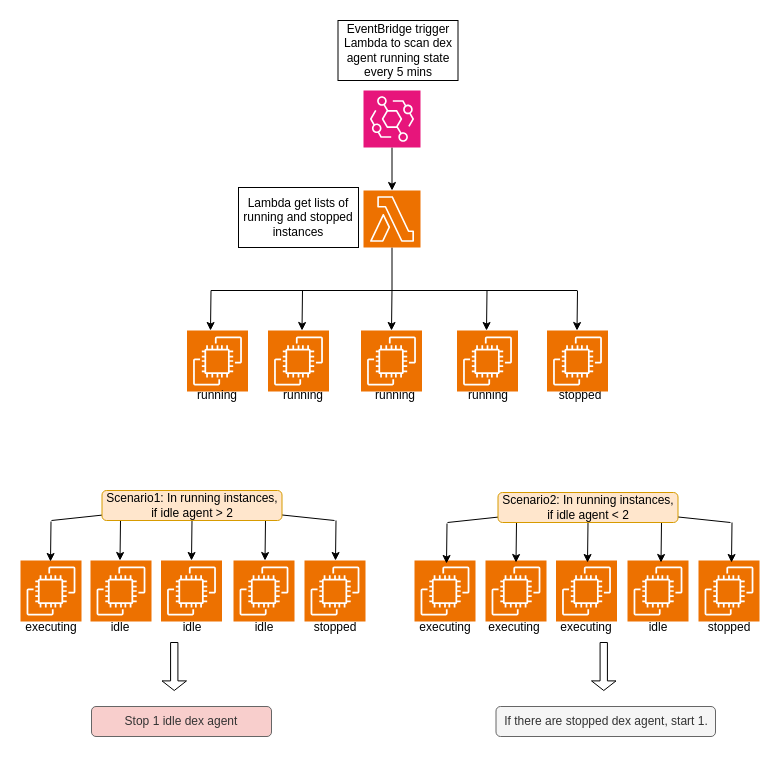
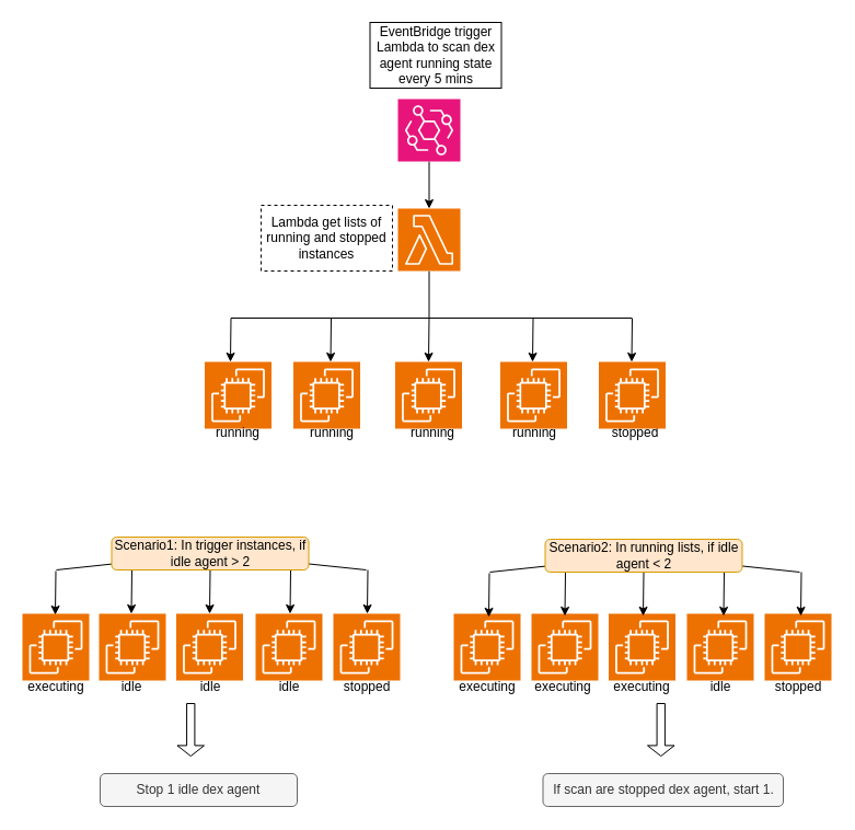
  <mxCell id="0" />
  <mxCell id="1" parent="0" />
  <mxCell id="2" style="edgeStyle=orthogonalEdgeStyle;rounded=0;orthogonalLoop=1;jettySize=auto;html=1;" edge="1" parent="1" source="3" target="5"><mxGeometry relative="1" as="geometry" /></mxCell>
  <mxCell id="3" value="" style="sketch=0;points=[[0,0,0],[0.25,0,0],[0.5,0,0],[0.75,0,0],[1,0,0],[0,1,0],[0.25,1,0],[0.5,1,0],[0.75,1,0],[1,1,0],[0,0.25,0],[0,0.5,0],[0,0.75,0],[1,0.25,0],[1,0.5,0],[1,0.75,0]];outlineConnect=0;fontColor=#232F3E;fillColor=#E7157B;strokeColor=#ffffff;dashed=0;verticalLabelPosition=bottom;verticalAlign=top;align=center;html=1;fontSize=12;fontStyle=0;aspect=fixed;shape=mxgraph.aws4.resourceIcon;resIcon=mxgraph.aws4.eventbridge;" vertex="1" parent="1"><mxGeometry x="363" y="90" width="57" height="57" as="geometry" /></mxCell>
  <mxCell id="4" style="edgeStyle=orthogonalEdgeStyle;rounded=0;orthogonalLoop=1;jettySize=auto;html=1;" edge="1" parent="1" source="5" target="23"><mxGeometry relative="1" as="geometry" /></mxCell>
  <mxCell id="5" value="" style="sketch=0;points=[[0,0,0],[0.25,0,0],[0.5,0,0],[0.75,0,0],[1,0,0],[0,1,0],[0.25,1,0],[0.5,1,0],[0.75,1,0],[1,1,0],[0,0.25,0],[0,0.5,0],[0,0.75,0],[1,0.25,0],[1,0.5,0],[1,0.75,0]];outlineConnect=0;fontColor=#232F3E;fillColor=#ED7100;strokeColor=#ffffff;dashed=0;verticalLabelPosition=bottom;verticalAlign=top;align=center;html=1;fontSize=12;fontStyle=0;aspect=fixed;shape=mxgraph.aws4.resourceIcon;resIcon=mxgraph.aws4.lambda;" vertex="1" parent="1"><mxGeometry x="363" y="190" width="57" height="57" as="geometry" /></mxCell>
  <mxCell id="6" value="" style="sketch=0;points=[[0,0,0],[0.25,0,0],[0.5,0,0],[0.75,0,0],[1,0,0],[0,1,0],[0.25,1,0],[0.5,1,0],[0.75,1,0],[1,1,0],[0,0.25,0],[0,0.5,0],[0,0.75,0],[1,0.25,0],[1,0.5,0],[1,0.75,0]];outlineConnect=0;fontColor=#232F3E;fillColor=#ED7100;strokeColor=#ffffff;dashed=0;verticalLabelPosition=bottom;verticalAlign=top;align=center;html=1;fontSize=12;fontStyle=0;aspect=fixed;shape=mxgraph.aws4.resourceIcon;resIcon=mxgraph.aws4.ec2;" vertex="1" parent="1"><mxGeometry x="186.5" y="330" width="61" height="61" as="geometry" /></mxCell>
  <mxCell id="7" value="" style="endArrow=none;html=1;rounded=0;" edge="1" parent="1"><mxGeometry width="50" height="50" relative="1" as="geometry"><mxPoint x="210.5" y="290" as="sourcePoint" /><mxPoint x="576.5" y="290" as="targetPoint" /></mxGeometry></mxCell>
  <mxCell id="8" value="" style="endArrow=classic;html=1;rounded=0;" edge="1" parent="1"><mxGeometry width="50" height="50" relative="1" as="geometry"><mxPoint x="210.5" y="290" as="sourcePoint" /><mxPoint x="210" y="330" as="targetPoint" /></mxGeometry></mxCell>
  <mxCell id="9" value="" style="endArrow=classic;html=1;rounded=0;" edge="1" parent="1"><mxGeometry width="50" height="50" relative="1" as="geometry"><mxPoint x="302" y="290" as="sourcePoint" /><mxPoint x="301.5" y="330" as="targetPoint" /></mxGeometry></mxCell>
  <mxCell id="10" value="" style="endArrow=classic;html=1;rounded=0;" edge="1" parent="1"><mxGeometry width="50" height="50" relative="1" as="geometry"><mxPoint x="486.5" y="290" as="sourcePoint" /><mxPoint x="486" y="330" as="targetPoint" /></mxGeometry></mxCell>
  <mxCell id="11" value="" style="endArrow=classic;html=1;rounded=0;" edge="1" parent="1"><mxGeometry width="50" height="50" relative="1" as="geometry"><mxPoint x="577" y="290" as="sourcePoint" /><mxPoint x="576.5" y="330" as="targetPoint" /></mxGeometry></mxCell>
  <mxCell id="12" value="running" style="text;html=1;align=center;verticalAlign=middle;whiteSpace=wrap;rounded=0;" vertex="1" parent="1"><mxGeometry x="186.5" y="380" width="60" height="30" as="geometry" /></mxCell>
  <mxCell id="13" value="running" style="text;html=1;align=center;verticalAlign=middle;whiteSpace=wrap;rounded=0;" vertex="1" parent="1"><mxGeometry x="272.5" y="380" width="60" height="30" as="geometry" /></mxCell>
  <mxCell id="14" value="running" style="text;html=1;align=center;verticalAlign=middle;whiteSpace=wrap;rounded=0;" vertex="1" parent="1"><mxGeometry x="365" y="380" width="60" height="30" as="geometry" /></mxCell>
  <mxCell id="15" value="running" style="text;html=1;align=center;verticalAlign=middle;whiteSpace=wrap;rounded=0;" vertex="1" parent="1"><mxGeometry x="457.5" y="380" width="60" height="30" as="geometry" /></mxCell>
  <mxCell id="16" value="stopped" style="text;html=1;align=center;verticalAlign=middle;whiteSpace=wrap;rounded=0;" vertex="1" parent="1"><mxGeometry x="550" y="380" width="60" height="30" as="geometry" /></mxCell>
  <mxCell id="17" value="executing" style="text;html=1;align=center;verticalAlign=middle;whiteSpace=wrap;rounded=0;" vertex="1" parent="1"><mxGeometry x="21" y="612" width="60" height="30" as="geometry" /></mxCell>
  <mxCell id="18" value="idle" style="text;html=1;align=center;verticalAlign=middle;whiteSpace=wrap;rounded=0;" vertex="1" parent="1"><mxGeometry x="90" y="612" width="60" height="30" as="geometry" /></mxCell>
  <mxCell id="19" value="idle" style="text;html=1;align=center;verticalAlign=middle;whiteSpace=wrap;rounded=0;" vertex="1" parent="1"><mxGeometry x="161.5" y="612" width="60" height="30" as="geometry" /></mxCell>
  <mxCell id="20" value="idle" style="text;html=1;align=center;verticalAlign=middle;whiteSpace=wrap;rounded=0;" vertex="1" parent="1"><mxGeometry x="234" y="612" width="60" height="30" as="geometry" /></mxCell>
  <mxCell id="21" value="stopped" style="text;html=1;align=center;verticalAlign=middle;whiteSpace=wrap;rounded=0;" vertex="1" parent="1"><mxGeometry x="305" y="612" width="60" height="30" as="geometry" /></mxCell>
  <mxCell id="22" value="" style="sketch=0;points=[[0,0,0],[0.25,0,0],[0.5,0,0],[0.75,0,0],[1,0,0],[0,1,0],[0.25,1,0],[0.5,1,0],[0.75,1,0],[1,1,0],[0,0.25,0],[0,0.5,0],[0,0.75,0],[1,0.25,0],[1,0.5,0],[1,0.75,0]];outlineConnect=0;fontColor=#232F3E;fillColor=#ED7100;strokeColor=#ffffff;dashed=0;verticalLabelPosition=bottom;verticalAlign=top;align=center;html=1;fontSize=12;fontStyle=0;aspect=fixed;shape=mxgraph.aws4.resourceIcon;resIcon=mxgraph.aws4.ec2;" vertex="1" parent="1"><mxGeometry x="160.5" y="560" width="61" height="61" as="geometry" /></mxCell>
  <mxCell id="23" value="" style="sketch=0;points=[[0,0,0],[0.25,0,0],[0.5,0,0],[0.75,0,0],[1,0,0],[0,1,0],[0.25,1,0],[0.5,1,0],[0.75,1,0],[1,1,0],[0,0.25,0],[0,0.5,0],[0,0.75,0],[1,0.25,0],[1,0.5,0],[1,0.75,0]];outlineConnect=0;fontColor=#232F3E;fillColor=#ED7100;strokeColor=#ffffff;dashed=0;verticalLabelPosition=bottom;verticalAlign=top;align=center;html=1;fontSize=12;fontStyle=0;aspect=fixed;shape=mxgraph.aws4.resourceIcon;resIcon=mxgraph.aws4.ec2;" vertex="1" parent="1"><mxGeometry x="360.5" y="330" width="61" height="61" as="geometry" /></mxCell>
  <mxCell id="24" value="" style="sketch=0;points=[[0,0,0],[0.25,0,0],[0.5,0,0],[0.75,0,0],[1,0,0],[0,1,0],[0.25,1,0],[0.5,1,0],[0.75,1,0],[1,1,0],[0,0.25,0],[0,0.5,0],[0,0.75,0],[1,0.25,0],[1,0.5,0],[1,0.75,0]];outlineConnect=0;fontColor=#232F3E;fillColor=#ED7100;strokeColor=#ffffff;dashed=0;verticalLabelPosition=bottom;verticalAlign=top;align=center;html=1;fontSize=12;fontStyle=0;aspect=fixed;shape=mxgraph.aws4.resourceIcon;resIcon=mxgraph.aws4.ec2;" vertex="1" parent="1"><mxGeometry x="267.5" y="330" width="61" height="61" as="geometry" /></mxCell>
  <mxCell id="25" value="" style="sketch=0;points=[[0,0,0],[0.25,0,0],[0.5,0,0],[0.75,0,0],[1,0,0],[0,1,0],[0.25,1,0],[0.5,1,0],[0.75,1,0],[1,1,0],[0,0.25,0],[0,0.5,0],[0,0.75,0],[1,0.25,0],[1,0.5,0],[1,0.75,0]];outlineConnect=0;fontColor=#232F3E;fillColor=#ED7100;strokeColor=#ffffff;dashed=0;verticalLabelPosition=bottom;verticalAlign=top;align=center;html=1;fontSize=12;fontStyle=0;aspect=fixed;shape=mxgraph.aws4.resourceIcon;resIcon=mxgraph.aws4.ec2;" vertex="1" parent="1"><mxGeometry x="456.5" y="330" width="61" height="61" as="geometry" /></mxCell>
  <mxCell id="26" value="" style="sketch=0;points=[[0,0,0],[0.25,0,0],[0.5,0,0],[0.75,0,0],[1,0,0],[0,1,0],[0.25,1,0],[0.5,1,0],[0.75,1,0],[1,1,0],[0,0.25,0],[0,0.5,0],[0,0.75,0],[1,0.25,0],[1,0.5,0],[1,0.75,0]];outlineConnect=0;fontColor=#232F3E;fillColor=#ED7100;strokeColor=#ffffff;dashed=0;verticalLabelPosition=bottom;verticalAlign=top;align=center;html=1;fontSize=12;fontStyle=0;aspect=fixed;shape=mxgraph.aws4.resourceIcon;resIcon=mxgraph.aws4.ec2;" vertex="1" parent="1"><mxGeometry x="546.5" y="330" width="61" height="61" as="geometry" /></mxCell>
  <mxCell id="27" value="" style="sketch=0;points=[[0,0,0],[0.25,0,0],[0.5,0,0],[0.75,0,0],[1,0,0],[0,1,0],[0.25,1,0],[0.5,1,0],[0.75,1,0],[1,1,0],[0,0.25,0],[0,0.5,0],[0,0.75,0],[1,0.25,0],[1,0.5,0],[1,0.75,0]];outlineConnect=0;fontColor=#232F3E;fillColor=#ED7100;strokeColor=#ffffff;dashed=0;verticalLabelPosition=bottom;verticalAlign=top;align=center;html=1;fontSize=12;fontStyle=0;aspect=fixed;shape=mxgraph.aws4.resourceIcon;resIcon=mxgraph.aws4.ec2;" vertex="1" parent="1"><mxGeometry x="233" y="560" width="61" height="61" as="geometry" /></mxCell>
  <mxCell id="28" value="" style="sketch=0;points=[[0,0,0],[0.25,0,0],[0.5,0,0],[0.75,0,0],[1,0,0],[0,1,0],[0.25,1,0],[0.5,1,0],[0.75,1,0],[1,1,0],[0,0.25,0],[0,0.5,0],[0,0.75,0],[1,0.25,0],[1,0.5,0],[1,0.75,0]];outlineConnect=0;fontColor=#232F3E;fillColor=#ED7100;strokeColor=#ffffff;dashed=0;verticalLabelPosition=bottom;verticalAlign=top;align=center;html=1;fontSize=12;fontStyle=0;aspect=fixed;shape=mxgraph.aws4.resourceIcon;resIcon=mxgraph.aws4.ec2;" vertex="1" parent="1"><mxGeometry x="304" y="560" width="61" height="61" as="geometry" /></mxCell>
  <mxCell id="29" value="" style="sketch=0;points=[[0,0,0],[0.25,0,0],[0.5,0,0],[0.75,0,0],[1,0,0],[0,1,0],[0.25,1,0],[0.5,1,0],[0.75,1,0],[1,1,0],[0,0.25,0],[0,0.5,0],[0,0.75,0],[1,0.25,0],[1,0.5,0],[1,0.75,0]];outlineConnect=0;fontColor=#232F3E;fillColor=#ED7100;strokeColor=#ffffff;dashed=0;verticalLabelPosition=bottom;verticalAlign=top;align=center;html=1;fontSize=12;fontStyle=0;aspect=fixed;shape=mxgraph.aws4.resourceIcon;resIcon=mxgraph.aws4.ec2;" vertex="1" parent="1"><mxGeometry x="90" y="560" width="61" height="61" as="geometry" /></mxCell>
  <mxCell id="30" value="" style="sketch=0;points=[[0,0,0],[0.25,0,0],[0.5,0,0],[0.75,0,0],[1,0,0],[0,1,0],[0.25,1,0],[0.5,1,0],[0.75,1,0],[1,1,0],[0,0.25,0],[0,0.5,0],[0,0.75,0],[1,0.25,0],[1,0.5,0],[1,0.75,0]];outlineConnect=0;fontColor=#232F3E;fillColor=#ED7100;strokeColor=#ffffff;dashed=0;verticalLabelPosition=bottom;verticalAlign=top;align=center;html=1;fontSize=12;fontStyle=0;aspect=fixed;shape=mxgraph.aws4.resourceIcon;resIcon=mxgraph.aws4.ec2;" vertex="1" parent="1"><mxGeometry x="20" y="560" width="61" height="61" as="geometry" /></mxCell>
  <mxCell id="31" value="executing" style="text;html=1;align=center;verticalAlign=middle;whiteSpace=wrap;rounded=0;" vertex="1" parent="1"><mxGeometry x="415" y="612" width="60" height="30" as="geometry" /></mxCell>
  <mxCell id="32" value="executing" style="text;html=1;align=center;verticalAlign=middle;whiteSpace=wrap;rounded=0;" vertex="1" parent="1"><mxGeometry x="484" y="612" width="60" height="30" as="geometry" /></mxCell>
  <mxCell id="33" value="executing" style="text;html=1;align=center;verticalAlign=middle;whiteSpace=wrap;rounded=0;" vertex="1" parent="1"><mxGeometry x="555.5" y="612" width="60" height="30" as="geometry" /></mxCell>
  <mxCell id="34" value="idle" style="text;html=1;align=center;verticalAlign=middle;whiteSpace=wrap;rounded=0;" vertex="1" parent="1"><mxGeometry x="628" y="612" width="60" height="30" as="geometry" /></mxCell>
  <mxCell id="35" value="stopped" style="text;html=1;align=center;verticalAlign=middle;whiteSpace=wrap;rounded=0;" vertex="1" parent="1"><mxGeometry x="699" y="612" width="60" height="30" as="geometry" /></mxCell>
  <mxCell id="36" value="" style="sketch=0;points=[[0,0,0],[0.25,0,0],[0.5,0,0],[0.75,0,0],[1,0,0],[0,1,0],[0.25,1,0],[0.5,1,0],[0.75,1,0],[1,1,0],[0,0.25,0],[0,0.5,0],[0,0.75,0],[1,0.25,0],[1,0.5,0],[1,0.75,0]];outlineConnect=0;fontColor=#232F3E;fillColor=#ED7100;strokeColor=#ffffff;dashed=0;verticalLabelPosition=bottom;verticalAlign=top;align=center;html=1;fontSize=12;fontStyle=0;aspect=fixed;shape=mxgraph.aws4.resourceIcon;resIcon=mxgraph.aws4.ec2;" vertex="1" parent="1"><mxGeometry x="555.5" y="560" width="61" height="61" as="geometry" /></mxCell>
  <mxCell id="37" value="" style="sketch=0;points=[[0,0,0],[0.25,0,0],[0.5,0,0],[0.75,0,0],[1,0,0],[0,1,0],[0.25,1,0],[0.5,1,0],[0.75,1,0],[1,1,0],[0,0.25,0],[0,0.5,0],[0,0.75,0],[1,0.25,0],[1,0.5,0],[1,0.75,0]];outlineConnect=0;fontColor=#232F3E;fillColor=#ED7100;strokeColor=#ffffff;dashed=0;verticalLabelPosition=bottom;verticalAlign=top;align=center;html=1;fontSize=12;fontStyle=0;aspect=fixed;shape=mxgraph.aws4.resourceIcon;resIcon=mxgraph.aws4.ec2;" vertex="1" parent="1"><mxGeometry x="627" y="560" width="61" height="61" as="geometry" /></mxCell>
  <mxCell id="38" value="" style="sketch=0;points=[[0,0,0],[0.25,0,0],[0.5,0,0],[0.75,0,0],[1,0,0],[0,1,0],[0.25,1,0],[0.5,1,0],[0.75,1,0],[1,1,0],[0,0.25,0],[0,0.5,0],[0,0.75,0],[1,0.25,0],[1,0.5,0],[1,0.75,0]];outlineConnect=0;fontColor=#232F3E;fillColor=#ED7100;strokeColor=#ffffff;dashed=0;verticalLabelPosition=bottom;verticalAlign=top;align=center;html=1;fontSize=12;fontStyle=0;aspect=fixed;shape=mxgraph.aws4.resourceIcon;resIcon=mxgraph.aws4.ec2;" vertex="1" parent="1"><mxGeometry x="698" y="560" width="61" height="61" as="geometry" /></mxCell>
  <mxCell id="39" value="" style="sketch=0;points=[[0,0,0],[0.25,0,0],[0.5,0,0],[0.75,0,0],[1,0,0],[0,1,0],[0.25,1,0],[0.5,1,0],[0.75,1,0],[1,1,0],[0,0.25,0],[0,0.5,0],[0,0.75,0],[1,0.25,0],[1,0.5,0],[1,0.75,0]];outlineConnect=0;fontColor=#232F3E;fillColor=#ED7100;strokeColor=#ffffff;dashed=0;verticalLabelPosition=bottom;verticalAlign=top;align=center;html=1;fontSize=12;fontStyle=0;aspect=fixed;shape=mxgraph.aws4.resourceIcon;resIcon=mxgraph.aws4.ec2;" vertex="1" parent="1"><mxGeometry x="485" y="560" width="61" height="61" as="geometry" /></mxCell>
  <mxCell id="40" value="" style="sketch=0;points=[[0,0,0],[0.25,0,0],[0.5,0,0],[0.75,0,0],[1,0,0],[0,1,0],[0.25,1,0],[0.5,1,0],[0.75,1,0],[1,1,0],[0,0.25,0],[0,0.5,0],[0,0.75,0],[1,0.25,0],[1,0.5,0],[1,0.75,0]];outlineConnect=0;fontColor=#232F3E;fillColor=#ED7100;strokeColor=#ffffff;dashed=0;verticalLabelPosition=bottom;verticalAlign=top;align=center;html=1;fontSize=12;fontStyle=0;aspect=fixed;shape=mxgraph.aws4.resourceIcon;resIcon=mxgraph.aws4.ec2;" vertex="1" parent="1"><mxGeometry x="414" y="560" width="61" height="61" as="geometry" /></mxCell>
  <mxCell id="41" value="" style="endArrow=none;html=1;rounded=0;" edge="1" parent="1" source="54"><mxGeometry width="50" height="50" relative="1" as="geometry"><mxPoint x="51" y="520" as="sourcePoint" /><mxPoint x="334" y="520" as="targetPoint" /></mxGeometry></mxCell>
  <mxCell id="42" value="" style="endArrow=classic;html=1;rounded=0;" edge="1" parent="1"><mxGeometry width="50" height="50" relative="1" as="geometry"><mxPoint x="120" y="520" as="sourcePoint" /><mxPoint x="119.5" y="560" as="targetPoint" /></mxGeometry></mxCell>
  <mxCell id="43" value="" style="endArrow=classic;html=1;rounded=0;" edge="1" parent="1"><mxGeometry width="50" height="50" relative="1" as="geometry"><mxPoint x="191.5" y="520" as="sourcePoint" /><mxPoint x="191" y="560" as="targetPoint" /></mxGeometry></mxCell>
  <mxCell id="44" value="" style="endArrow=classic;html=1;rounded=0;" edge="1" parent="1"><mxGeometry width="50" height="50" relative="1" as="geometry"><mxPoint x="265" y="520" as="sourcePoint" /><mxPoint x="264.5" y="560" as="targetPoint" /></mxGeometry></mxCell>
  <mxCell id="45" value="" style="endArrow=classic;html=1;rounded=0;" edge="1" parent="1"><mxGeometry width="50" height="50" relative="1" as="geometry"><mxPoint x="335.5" y="520" as="sourcePoint" /><mxPoint x="335" y="560" as="targetPoint" /></mxGeometry></mxCell>
  <mxCell id="46" value="" style="endArrow=classic;html=1;rounded=0;" edge="1" parent="1"><mxGeometry width="50" height="50" relative="1" as="geometry"><mxPoint x="50.5" y="521" as="sourcePoint" /><mxPoint x="50" y="561" as="targetPoint" /></mxGeometry></mxCell>
  <mxCell id="47" value="" style="shape=singleArrow;direction=south;whiteSpace=wrap;html=1;" vertex="1" parent="1"><mxGeometry x="161.5" y="642" width="24.5" height="48" as="geometry" /></mxCell>
- <mxCell id="48" value="If there are stopped dex agent, start 1." style="rounded=1;whiteSpace=wrap;html=1;fillColor=#f5f5f5;strokeColor=#666666;fontColor=#333333;" vertex="1" parent="1"><mxGeometry x="495.5" y="706" width="219.5" height="30" as="geometry" /></mxCell>
- <mxCell id="49" value="Stop 1 idle dex agent" style="rounded=1;whiteSpace=wrap;html=1;fillColor=#f8cecc;strokeColor=#666666;fontColor=#333333;" vertex="1" parent="1"><mxGeometry x="91" y="706" width="180" height="30" as="geometry" /></mxCell>
+ <mxCell id="48" value="If scan are stopped dex agent, start 1." style="rounded=1;whiteSpace=wrap;html=1;fillColor=#f5f5f5;strokeColor=#666666;fontColor=#333333;" vertex="1" parent="1"><mxGeometry x="495.5" y="706" width="219.5" height="30" as="geometry" /></mxCell>
+ <mxCell id="49" value="Stop 1 idle dex agent" style="rounded=1;whiteSpace=wrap;html=1;fillColor=#f5f5f5;strokeColor=#666666;fontColor=#333333;" vertex="1" parent="1"><mxGeometry x="91" y="706" width="180" height="30" as="geometry" /></mxCell>
  <mxCell id="50" value="" style="shape=singleArrow;direction=south;whiteSpace=wrap;html=1;" vertex="1" parent="1"><mxGeometry x="591" y="642" width="24.5" height="48" as="geometry" /></mxCell>
  <mxCell id="51" value="EventBridge trigger Lambda to scan dex agent running state every 5 mins" style="rounded=0;whiteSpace=wrap;html=1;" vertex="1" parent="1"><mxGeometry x="337.5" y="20" width="120" height="60" as="geometry" /></mxCell>
- <mxCell id="52" value="Lambda get lists of running and stopped instances" style="rounded=0;whiteSpace=wrap;html=1;" vertex="1" parent="1"><mxGeometry x="238" y="187" width="120" height="60" as="geometry" /></mxCell>
+ <mxCell id="52" value="Lambda get lists of running and stopped instances" style="rounded=0;whiteSpace=wrap;html=1;dashed=1;" vertex="1" parent="1"><mxGeometry x="238" y="187" width="120" height="60" as="geometry" /></mxCell>
  <mxCell id="53" value="" style="endArrow=none;html=1;rounded=0;" edge="1" parent="1" target="54"><mxGeometry width="50" height="50" relative="1" as="geometry"><mxPoint x="51" y="520" as="sourcePoint" /><mxPoint x="334" y="520" as="targetPoint" /></mxGeometry></mxCell>
- <mxCell id="54" value="Scenario1: In running instances, if idle agent &amp;gt; 2" style="rounded=1;whiteSpace=wrap;html=1;fillColor=#ffe6cc;strokeColor=#d79b00;" vertex="1" parent="1"><mxGeometry x="101.5" y="490" width="180" height="30" as="geometry" /></mxCell>
+ <mxCell id="54" value="Scenario1: In trigger instances, if idle agent &amp;gt; 2" style="rounded=1;whiteSpace=wrap;html=1;fillColor=#ffe6cc;strokeColor=#d79b00;" vertex="1" parent="1"><mxGeometry x="101.5" y="490" width="180" height="30" as="geometry" /></mxCell>
  <mxCell id="55" value="" style="endArrow=none;html=1;rounded=0;" edge="1" parent="1" source="62"><mxGeometry width="50" height="50" relative="1" as="geometry"><mxPoint x="447" y="522" as="sourcePoint" /><mxPoint x="730" y="522" as="targetPoint" /></mxGeometry></mxCell>
  <mxCell id="56" value="" style="endArrow=classic;html=1;rounded=0;" edge="1" parent="1"><mxGeometry width="50" height="50" relative="1" as="geometry"><mxPoint x="516" y="522" as="sourcePoint" /><mxPoint x="515.5" y="562" as="targetPoint" /></mxGeometry></mxCell>
  <mxCell id="57" value="" style="endArrow=classic;html=1;rounded=0;" edge="1" parent="1"><mxGeometry width="50" height="50" relative="1" as="geometry"><mxPoint x="587.5" y="522" as="sourcePoint" /><mxPoint x="587" y="562" as="targetPoint" /></mxGeometry></mxCell>
  <mxCell id="58" value="" style="endArrow=classic;html=1;rounded=0;" edge="1" parent="1"><mxGeometry width="50" height="50" relative="1" as="geometry"><mxPoint x="661" y="522" as="sourcePoint" /><mxPoint x="660.5" y="562" as="targetPoint" /></mxGeometry></mxCell>
  <mxCell id="59" value="" style="endArrow=classic;html=1;rounded=0;" edge="1" parent="1"><mxGeometry width="50" height="50" relative="1" as="geometry"><mxPoint x="731.5" y="522" as="sourcePoint" /><mxPoint x="731" y="562" as="targetPoint" /></mxGeometry></mxCell>
  <mxCell id="60" value="" style="endArrow=classic;html=1;rounded=0;" edge="1" parent="1"><mxGeometry width="50" height="50" relative="1" as="geometry"><mxPoint x="446.5" y="523" as="sourcePoint" /><mxPoint x="446" y="563" as="targetPoint" /></mxGeometry></mxCell>
  <mxCell id="61" value="" style="endArrow=none;html=1;rounded=0;" edge="1" parent="1" target="62"><mxGeometry width="50" height="50" relative="1" as="geometry"><mxPoint x="447" y="522" as="sourcePoint" /><mxPoint x="730" y="522" as="targetPoint" /></mxGeometry></mxCell>
- <mxCell id="62" value="Scenario2: In running instances, if idle agent &amp;lt; 2" style="rounded=1;whiteSpace=wrap;html=1;fillColor=#ffe6cc;strokeColor=#d79b00;" vertex="1" parent="1"><mxGeometry x="497.5" y="492" width="180" height="30" as="geometry" /></mxCell>
+ <mxCell id="62" value="Scenario2: In running lists, if idle agent &amp;lt; 2" style="rounded=1;whiteSpace=wrap;html=1;fillColor=#ffe6cc;strokeColor=#d79b00;" vertex="1" parent="1"><mxGeometry x="497.5" y="492" width="180" height="30" as="geometry" /></mxCell>
